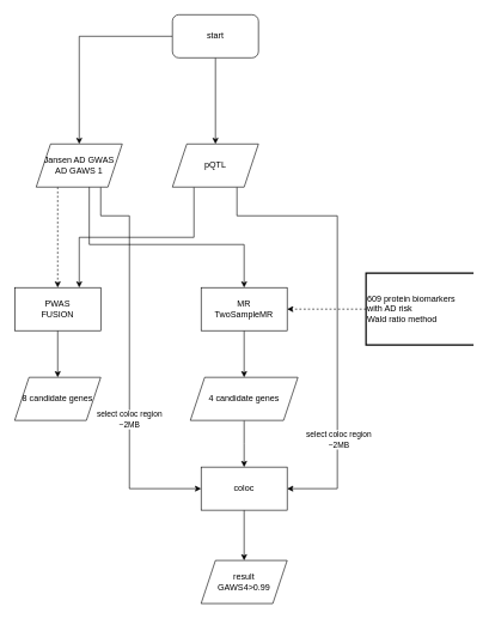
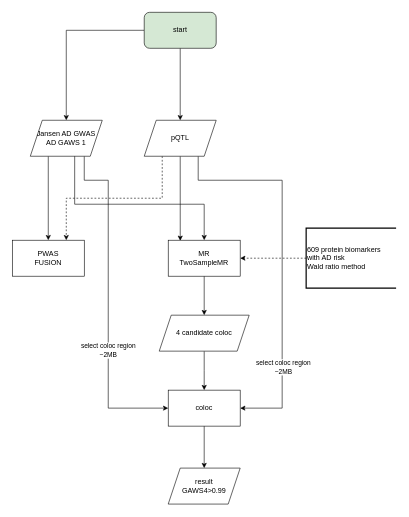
  <mxCell id="0" />
  <mxCell id="1" parent="0" />
  <mxCell id="2" style="edgeStyle=orthogonalEdgeStyle;rounded=0;orthogonalLoop=1;jettySize=auto;html=1;exitX=0.617;exitY=0.983;exitDx=0;exitDy=0;entryX=0.5;entryY=0;entryDx=0;entryDy=0;exitPerimeter=0;" parent="1" source="6" target="19" edge="1"><mxGeometry relative="1" as="geometry"><Array as="points"><mxPoint x="124" y="340" /><mxPoint x="340" y="340" /></Array></mxGeometry></mxCell>
- <mxCell id="3" style="edgeStyle=orthogonalEdgeStyle;rounded=0;orthogonalLoop=1;jettySize=auto;html=1;exitX=0.25;exitY=1;exitDx=0;exitDy=0;dashed=1;" parent="1" source="6" target="8" edge="1"><mxGeometry relative="1" as="geometry" /></mxCell>
+ <mxCell id="3" style="edgeStyle=orthogonalEdgeStyle;rounded=0;orthogonalLoop=1;jettySize=auto;html=1;exitX=0.25;exitY=1;exitDx=0;exitDy=0;" parent="1" source="6" target="8" edge="1"><mxGeometry relative="1" as="geometry" /></mxCell>
  <mxCell id="4" style="edgeStyle=orthogonalEdgeStyle;rounded=0;orthogonalLoop=1;jettySize=auto;html=1;exitX=0.75;exitY=1;exitDx=0;exitDy=0;entryX=0;entryY=0.5;entryDx=0;entryDy=0;" parent="1" source="6" target="25" edge="1"><mxGeometry relative="1" as="geometry"><Array as="points"><mxPoint x="140" y="300" /><mxPoint x="180" y="300" /><mxPoint x="180" y="680" /></Array></mxGeometry></mxCell>
  <mxCell id="5" value="select coloc region&lt;br&gt;~2MB" style="edgeLabel;html=1;align=center;verticalAlign=middle;resizable=0;points=[];" vertex="1" connectable="0" parent="4"><mxGeometry x="0.296" y="-1" relative="1" as="geometry"><mxPoint as="offset" /></mxGeometry></mxCell>
  <mxCell id="6" value="&lt;span&gt;Jansen AD GWAS&lt;/span&gt;&lt;br&gt;&lt;span&gt;AD GAWS 1&lt;/span&gt;" style="shape=parallelogram;perimeter=parallelogramPerimeter;whiteSpace=wrap;html=1;fixedSize=1;" parent="1" vertex="1"><mxGeometry x="50" y="200" width="120" height="60" as="geometry" /></mxCell>
- <mxCell id="7" style="edgeStyle=orthogonalEdgeStyle;rounded=0;orthogonalLoop=1;jettySize=auto;html=1;" parent="1" source="8" target="14" edge="1"><mxGeometry relative="1" as="geometry" /></mxCell>
  <mxCell id="8" value="PWAS&lt;br&gt;FUSION" style="rounded=0;whiteSpace=wrap;html=1;" parent="1" vertex="1"><mxGeometry x="20" y="400" width="120" height="60" as="geometry" /></mxCell>
- <mxCell id="9" style="edgeStyle=orthogonalEdgeStyle;rounded=0;orthogonalLoop=1;jettySize=auto;html=1;exitX=0.25;exitY=1;exitDx=0;exitDy=0;entryX=0.75;entryY=0;entryDx=0;entryDy=0;" parent="1" source="13" target="8" edge="1"><mxGeometry relative="1" as="geometry" /></mxCell>
+ <mxCell id="9" style="edgeStyle=orthogonalEdgeStyle;rounded=0;orthogonalLoop=1;jettySize=auto;html=1;exitX=0.25;exitY=1;exitDx=0;exitDy=0;entryX=0.75;entryY=0;entryDx=0;entryDy=0;dashed=1;" parent="1" source="13" target="8" edge="1"><mxGeometry relative="1" as="geometry" /></mxCell>
+ <mxCell id="10" style="edgeStyle=orthogonalEdgeStyle;rounded=0;orthogonalLoop=1;jettySize=auto;html=1;exitX=0.5;exitY=1;exitDx=0;exitDy=0;entryX=0.167;entryY=0.017;entryDx=0;entryDy=0;entryPerimeter=0;" parent="1" source="13" target="19" edge="1"><mxGeometry relative="1" as="geometry" /></mxCell>
  <mxCell id="11" style="edgeStyle=orthogonalEdgeStyle;rounded=0;orthogonalLoop=1;jettySize=auto;html=1;exitX=0.75;exitY=1;exitDx=0;exitDy=0;entryX=1;entryY=0.5;entryDx=0;entryDy=0;" parent="1" source="13" target="25" edge="1"><mxGeometry relative="1" as="geometry"><Array as="points"><mxPoint x="330" y="300" /><mxPoint x="470" y="300" /><mxPoint x="470" y="680" /></Array></mxGeometry></mxCell>
  <mxCell id="12" value="select coloc region&lt;br&gt;~2MB" style="edgeLabel;html=1;align=center;verticalAlign=middle;resizable=0;points=[];" vertex="1" connectable="0" parent="11"><mxGeometry x="0.559" y="1" relative="1" as="geometry"><mxPoint as="offset" /></mxGeometry></mxCell>
  <mxCell id="13" value="pQTL" style="shape=parallelogram;perimeter=parallelogramPerimeter;whiteSpace=wrap;html=1;fixedSize=1;" parent="1" vertex="1"><mxGeometry x="240" y="200" width="120" height="60" as="geometry" /></mxCell>
- <mxCell id="14" value="&lt;span&gt;8 candidate genes&lt;/span&gt;" style="shape=parallelogram;perimeter=parallelogramPerimeter;whiteSpace=wrap;html=1;fixedSize=1;" parent="1" vertex="1"><mxGeometry x="20" y="525" width="120" height="60" as="geometry" /></mxCell>
  <mxCell id="15" style="edgeStyle=orthogonalEdgeStyle;rounded=0;orthogonalLoop=1;jettySize=auto;html=1;" parent="1" source="17" target="6" edge="1"><mxGeometry relative="1" as="geometry" /></mxCell>
  <mxCell id="16" style="edgeStyle=orthogonalEdgeStyle;rounded=0;orthogonalLoop=1;jettySize=auto;html=1;" parent="1" source="17" target="13" edge="1"><mxGeometry relative="1" as="geometry" /></mxCell>
- <mxCell id="17" value="start" style="rounded=1;whiteSpace=wrap;html=1;" parent="1" vertex="1"><mxGeometry x="240" y="20" width="120" height="60" as="geometry" /></mxCell>
+ <mxCell id="17" value="start" style="rounded=1;whiteSpace=wrap;html=1;fillColor=#d5e8d4;" parent="1" vertex="1"><mxGeometry x="240" y="20" width="120" height="60" as="geometry" /></mxCell>
  <mxCell id="18" style="edgeStyle=orthogonalEdgeStyle;rounded=0;orthogonalLoop=1;jettySize=auto;html=1;entryX=0.5;entryY=0;entryDx=0;entryDy=0;" parent="1" source="19" target="21" edge="1"><mxGeometry relative="1" as="geometry"><mxPoint x="360" y="490" as="targetPoint" /></mxGeometry></mxCell>
  <mxCell id="19" value="MR&lt;br&gt;TwoSampleMR" style="rounded=0;whiteSpace=wrap;html=1;" parent="1" vertex="1"><mxGeometry x="280" y="400" width="120" height="60" as="geometry" /></mxCell>
  <mxCell id="20" style="edgeStyle=orthogonalEdgeStyle;rounded=0;orthogonalLoop=1;jettySize=auto;html=1;" parent="1" source="21" edge="1"><mxGeometry relative="1" as="geometry"><mxPoint x="340" y="650" as="targetPoint" /></mxGeometry></mxCell>
- <mxCell id="21" value="4 candidate genes" style="shape=parallelogram;perimeter=parallelogramPerimeter;whiteSpace=wrap;html=1;fixedSize=1;" parent="1" vertex="1"><mxGeometry x="265" y="525" width="150" height="60" as="geometry" /></mxCell>
+ <mxCell id="21" value="4 candidate coloc" style="shape=parallelogram;perimeter=parallelogramPerimeter;whiteSpace=wrap;html=1;fixedSize=1;" parent="1" vertex="1"><mxGeometry x="265" y="525" width="150" height="60" as="geometry" /></mxCell>
  <mxCell id="22" style="edgeStyle=orthogonalEdgeStyle;rounded=0;orthogonalLoop=1;jettySize=auto;html=1;entryX=1;entryY=0.5;entryDx=0;entryDy=0;dashed=1;" parent="1" source="23" target="19" edge="1"><mxGeometry relative="1" as="geometry" /></mxCell>
  <mxCell id="23" value="&lt;span style=&quot;text-align: center&quot;&gt;609 protein biomarkers&amp;nbsp;&lt;/span&gt;&lt;br style=&quot;text-align: center&quot;&gt;&lt;span style=&quot;text-align: center&quot;&gt;with AD risk&lt;/span&gt;&lt;br&gt;Wald ratio method" style="strokeWidth=2;html=1;shape=mxgraph.flowchart.annotation_1;align=left;pointerEvents=1;" parent="1" vertex="1"><mxGeometry x="510" y="380" width="150" height="100" as="geometry" /></mxCell>
  <mxCell id="24" style="edgeStyle=orthogonalEdgeStyle;rounded=0;orthogonalLoop=1;jettySize=auto;html=1;entryX=0.5;entryY=0;entryDx=0;entryDy=0;" edge="1" parent="1" source="25" target="26"><mxGeometry relative="1" as="geometry" /></mxCell>
  <mxCell id="25" value="coloc" style="rounded=0;whiteSpace=wrap;html=1;" parent="1" vertex="1"><mxGeometry x="280" y="650" width="120" height="60" as="geometry" /></mxCell>
  <mxCell id="26" value="result&lt;br&gt;GAWS4&amp;gt;0.99" style="shape=parallelogram;perimeter=parallelogramPerimeter;whiteSpace=wrap;html=1;fixedSize=1;" vertex="1" parent="1"><mxGeometry x="280" y="780" width="120" height="60" as="geometry" /></mxCell>
